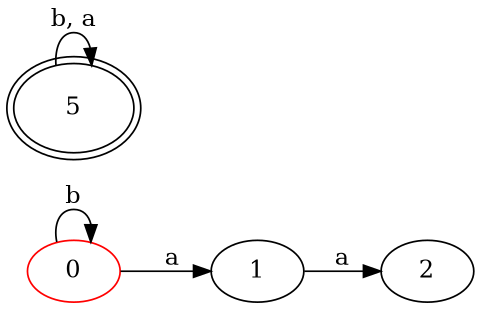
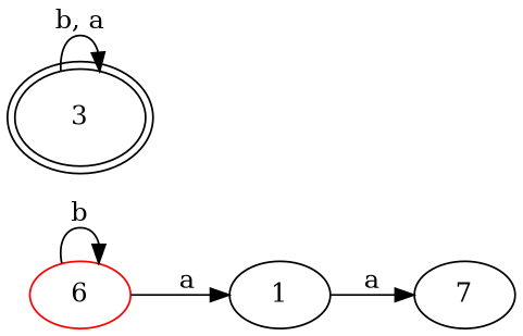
  digraph {
    rankdir=LR
-   n1 [color=red label=0]
+   n1 [color=red label=6]
    n2 [label=1]
-   n3 [label=2]
-   n4 [label=5 peripheries=2]
+   n3 [label=7]
+   n4 [label=3 peripheries=2]
    n1 -> n1 [label=b]
    n1 -> n2 [label=a]
    n2 -> n3 [label=a]
    n4 -> n4 [label="b, a"]
  }
